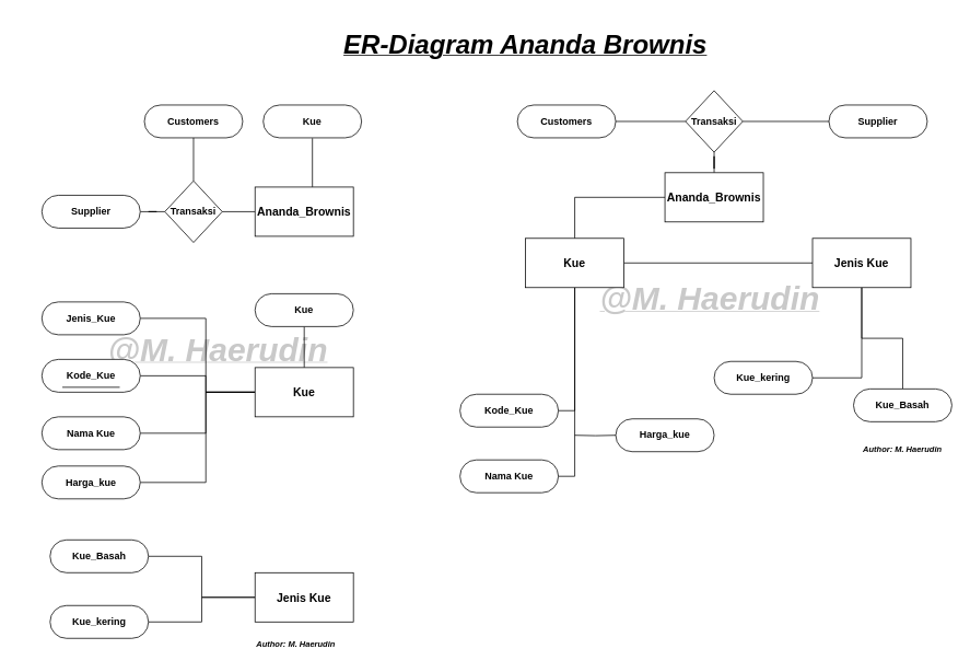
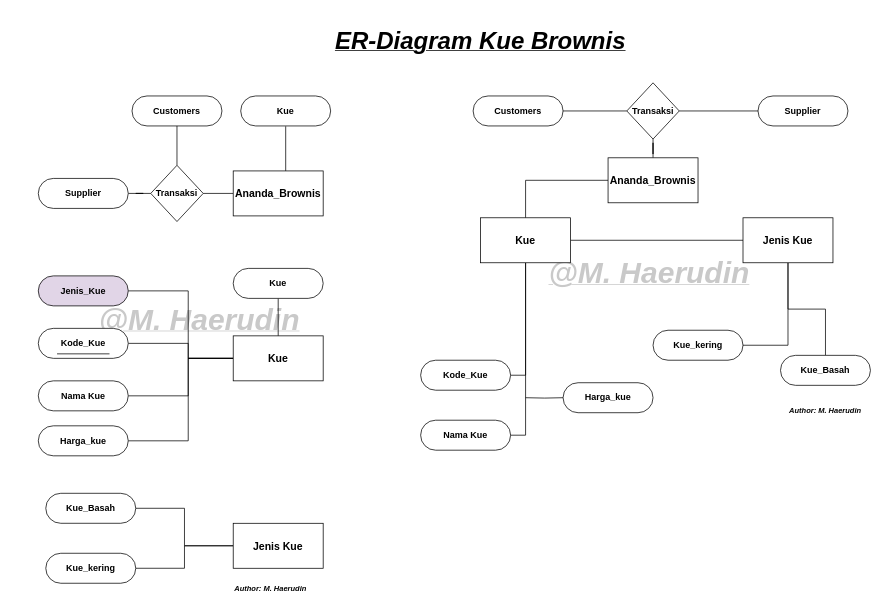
  <mxCell id="0" />
  <mxCell id="1" parent="0" />
  <mxCell id="2" value="&lt;b&gt;&lt;i&gt;&lt;u&gt;&lt;font style=&quot;font-size: 40px&quot;&gt;@M. Haerudin&lt;/font&gt;&lt;/u&gt;&lt;/i&gt;&lt;/b&gt;" style="text;html=1;strokeColor=none;fillColor=none;align=center;verticalAlign=middle;whiteSpace=wrap;rounded=0;fontColor=#C9C9C9;" vertex="1" parent="1"><mxGeometry x="620" y="327.5" width="490" height="70" as="geometry" /></mxCell>
  <mxCell id="3" value="&lt;b&gt;&lt;i&gt;&lt;u&gt;&lt;font style=&quot;font-size: 40px&quot;&gt;@M. Haerudin&lt;/font&gt;&lt;/u&gt;&lt;/i&gt;&lt;/b&gt;" style="text;html=1;strokeColor=none;fillColor=none;align=center;verticalAlign=middle;whiteSpace=wrap;rounded=0;fontColor=#C9C9C9;" vertex="1" parent="1"><mxGeometry x="20" y="390" width="490" height="70" as="geometry" /></mxCell>
  <mxCell id="4" value="" style="edgeStyle=orthogonalEdgeStyle;rounded=0;orthogonalLoop=1;jettySize=auto;html=1;endArrow=none;endFill=0;" edge="1" parent="1" source="6" target="11"><mxGeometry relative="1" as="geometry" /></mxCell>
  <mxCell id="5" value="" style="edgeStyle=orthogonalEdgeStyle;rounded=0;orthogonalLoop=1;jettySize=auto;html=1;endArrow=none;endFill=0;" edge="1" parent="1" source="6" target="7"><mxGeometry relative="1" as="geometry"><Array as="points"><mxPoint x="380" y="168" /><mxPoint x="380" y="168" /></Array></mxGeometry></mxCell>
  <mxCell id="6" value="&lt;b&gt;&lt;font style=&quot;font-size: 14px&quot;&gt;Ananda_Brownis&lt;/font&gt;&lt;/b&gt;" style="rounded=0;whiteSpace=wrap;html=1;" vertex="1" parent="1"><mxGeometry x="310" y="227.5" width="120" height="60" as="geometry" /></mxCell>
  <mxCell id="7" value="&lt;b&gt;Kue&lt;/b&gt;" style="rounded=1;whiteSpace=wrap;html=1;arcSize=50;" vertex="1" parent="1"><mxGeometry x="320" y="127.5" width="120" height="40" as="geometry" /></mxCell>
  <mxCell id="8" value="&lt;b&gt;Customers&lt;/b&gt;" style="rounded=1;whiteSpace=wrap;html=1;arcSize=50;" vertex="1" parent="1"><mxGeometry x="175" y="127.5" width="120" height="40" as="geometry" /></mxCell>
  <mxCell id="9" value="" style="edgeStyle=orthogonalEdgeStyle;rounded=0;orthogonalLoop=1;jettySize=auto;html=1;endArrow=none;endFill=0;" edge="1" parent="1" source="11" target="8"><mxGeometry relative="1" as="geometry" /></mxCell>
  <mxCell id="10" value="" style="edgeStyle=orthogonalEdgeStyle;rounded=0;orthogonalLoop=1;jettySize=auto;html=1;endArrow=none;endFill=0;" edge="1" parent="1" source="11" target="12"><mxGeometry relative="1" as="geometry" /></mxCell>
  <mxCell id="11" value="&lt;b&gt;Transaksi&lt;/b&gt;" style="rhombus;whiteSpace=wrap;html=1;" vertex="1" parent="1"><mxGeometry x="200" y="220" width="70" height="75" as="geometry" /></mxCell>
  <mxCell id="12" value="&lt;b&gt;Supplier&lt;/b&gt;" style="rounded=1;whiteSpace=wrap;html=1;arcSize=50;" vertex="1" parent="1"><mxGeometry x="50" y="237.5" width="120" height="40" as="geometry" /></mxCell>
  <mxCell id="13" style="edgeStyle=orthogonalEdgeStyle;rounded=0;orthogonalLoop=1;jettySize=auto;html=1;entryX=1;entryY=0.5;entryDx=0;entryDy=0;endArrow=none;endFill=0;" edge="1" parent="1" source="18" target="20"><mxGeometry relative="1" as="geometry"><Array as="points"><mxPoint x="250" y="477.5" /><mxPoint x="250" y="387.5" /></Array></mxGeometry></mxCell>
  <mxCell id="14" style="edgeStyle=orthogonalEdgeStyle;rounded=0;orthogonalLoop=1;jettySize=auto;html=1;entryX=1;entryY=0.5;entryDx=0;entryDy=0;endArrow=none;endFill=0;" edge="1" parent="1" source="18" target="23"><mxGeometry relative="1" as="geometry"><Array as="points"><mxPoint x="250" y="477.5" /><mxPoint x="250" y="457.5" /></Array></mxGeometry></mxCell>
  <mxCell id="15" style="edgeStyle=orthogonalEdgeStyle;rounded=0;orthogonalLoop=1;jettySize=auto;html=1;entryX=1;entryY=0.5;entryDx=0;entryDy=0;endArrow=none;endFill=0;" edge="1" parent="1" source="18" target="21"><mxGeometry relative="1" as="geometry"><Array as="points"><mxPoint x="250" y="477.5" /><mxPoint x="250" y="527.5" /></Array></mxGeometry></mxCell>
  <mxCell id="16" value="" style="edgeStyle=orthogonalEdgeStyle;rounded=0;orthogonalLoop=1;jettySize=auto;html=1;endArrow=none;endFill=0;" edge="1" parent="1" source="18" target="19"><mxGeometry relative="1" as="geometry" /></mxCell>
  <mxCell id="17" style="edgeStyle=orthogonalEdgeStyle;rounded=0;orthogonalLoop=1;jettySize=auto;html=1;entryX=1;entryY=0.5;entryDx=0;entryDy=0;endArrow=none;endFill=0;" edge="1" parent="1" source="18" target="48"><mxGeometry relative="1" as="geometry"><Array as="points"><mxPoint x="250" y="477.5" /><mxPoint x="250" y="587.5" /></Array></mxGeometry></mxCell>
  <mxCell id="18" value="&lt;b&gt;&lt;font style=&quot;font-size: 14px&quot;&gt;Kue&lt;/font&gt;&lt;/b&gt;" style="rounded=0;whiteSpace=wrap;html=1;" vertex="1" parent="1"><mxGeometry x="310" y="447.5" width="120" height="60" as="geometry" /></mxCell>
  <mxCell id="19" value="&lt;b&gt;Kue&lt;/b&gt;" style="rounded=1;whiteSpace=wrap;html=1;arcSize=50;" vertex="1" parent="1"><mxGeometry x="310" y="357.5" width="120" height="40" as="geometry" /></mxCell>
- <mxCell id="20" value="&lt;b&gt;Jenis_Kue&lt;/b&gt;" style="rounded=1;whiteSpace=wrap;html=1;arcSize=50;" vertex="1" parent="1"><mxGeometry x="50" y="367.5" width="120" height="40" as="geometry" /></mxCell>
+ <mxCell id="20" value="&lt;b&gt;Jenis_Kue&lt;/b&gt;" style="rounded=1;whiteSpace=wrap;html=1;arcSize=50;fillColor=#e1d5e7;" vertex="1" parent="1"><mxGeometry x="50" y="367.5" width="120" height="40" as="geometry" /></mxCell>
  <mxCell id="21" value="&lt;b&gt;Nama Kue&lt;/b&gt;" style="rounded=1;whiteSpace=wrap;html=1;arcSize=50;" vertex="1" parent="1"><mxGeometry x="50" y="507.5" width="120" height="40" as="geometry" /></mxCell>
  <mxCell id="22" value="" style="group" vertex="1" connectable="0" parent="1"><mxGeometry x="50" y="437.5" width="120" height="40" as="geometry" /></mxCell>
  <mxCell id="23" value="&lt;b&gt;Kode_Kue&lt;/b&gt;" style="rounded=1;whiteSpace=wrap;html=1;arcSize=50;" vertex="1" parent="22"><mxGeometry width="120" height="40" as="geometry" /></mxCell>
  <mxCell id="24" value="" style="endArrow=none;html=1;" edge="1" parent="22"><mxGeometry width="50" height="50" relative="1" as="geometry"><mxPoint x="25" y="34" as="sourcePoint" /><mxPoint x="95" y="34" as="targetPoint" /></mxGeometry></mxCell>
  <mxCell id="25" style="edgeStyle=orthogonalEdgeStyle;rounded=0;orthogonalLoop=1;jettySize=auto;html=1;entryX=1;entryY=0.5;entryDx=0;entryDy=0;endArrow=none;endFill=0;" edge="1" parent="1" source="27" target="28"><mxGeometry relative="1" as="geometry" /></mxCell>
  <mxCell id="26" style="edgeStyle=orthogonalEdgeStyle;rounded=0;orthogonalLoop=1;jettySize=auto;html=1;entryX=1;entryY=0.5;entryDx=0;entryDy=0;endArrow=none;endFill=0;" edge="1" parent="1" source="27" target="29"><mxGeometry relative="1" as="geometry" /></mxCell>
  <mxCell id="27" value="&lt;b&gt;&lt;font style=&quot;font-size: 14px&quot;&gt;Jenis Kue&lt;/font&gt;&lt;/b&gt;" style="rounded=0;whiteSpace=wrap;html=1;" vertex="1" parent="1"><mxGeometry x="310" y="697.5" width="120" height="60" as="geometry" /></mxCell>
  <mxCell id="28" value="&lt;b&gt;Kue_Basah&lt;/b&gt;" style="rounded=1;whiteSpace=wrap;html=1;arcSize=50;" vertex="1" parent="1"><mxGeometry x="60" y="657.5" width="120" height="40" as="geometry" /></mxCell>
  <mxCell id="29" value="&lt;b&gt;Kue_kering&lt;/b&gt;" style="rounded=1;whiteSpace=wrap;html=1;arcSize=50;" vertex="1" parent="1"><mxGeometry x="60" y="737.5" width="120" height="40" as="geometry" /></mxCell>
  <mxCell id="30" value="" style="edgeStyle=orthogonalEdgeStyle;rounded=0;orthogonalLoop=1;jettySize=auto;html=1;endArrow=none;endFill=0;" edge="1" parent="1" source="32" target="35"><mxGeometry relative="1" as="geometry" /></mxCell>
  <mxCell id="31" style="edgeStyle=orthogonalEdgeStyle;rounded=0;orthogonalLoop=1;jettySize=auto;html=1;entryX=0.5;entryY=0;entryDx=0;entryDy=0;endArrow=none;endFill=0;" edge="1" parent="1" source="32" target="42"><mxGeometry relative="1" as="geometry" /></mxCell>
  <mxCell id="32" value="&lt;b&gt;&lt;font style=&quot;font-size: 14px&quot;&gt;Ananda_Brownis&lt;/font&gt;&lt;/b&gt;" style="rounded=0;whiteSpace=wrap;html=1;" vertex="1" parent="1"><mxGeometry x="810" y="210" width="120" height="60" as="geometry" /></mxCell>
  <mxCell id="33" value="" style="edgeStyle=orthogonalEdgeStyle;rounded=0;orthogonalLoop=1;jettySize=auto;html=1;endArrow=none;endFill=0;" edge="1" parent="1" source="35" target="37"><mxGeometry relative="1" as="geometry" /></mxCell>
  <mxCell id="34" value="" style="edgeStyle=orthogonalEdgeStyle;rounded=0;orthogonalLoop=1;jettySize=auto;html=1;endArrow=none;endFill=0;" edge="1" parent="1" source="35" target="36"><mxGeometry relative="1" as="geometry" /></mxCell>
  <mxCell id="35" value="&lt;b&gt;Transaksi&lt;/b&gt;" style="rhombus;whiteSpace=wrap;html=1;" vertex="1" parent="1"><mxGeometry x="835" y="110" width="70" height="75" as="geometry" /></mxCell>
  <mxCell id="36" value="&lt;b&gt;Customers&lt;/b&gt;" style="rounded=1;whiteSpace=wrap;html=1;arcSize=50;" vertex="1" parent="1"><mxGeometry x="630" y="127.5" width="120" height="40" as="geometry" /></mxCell>
  <mxCell id="37" value="&lt;b&gt;Supplier&lt;/b&gt;" style="rounded=1;whiteSpace=wrap;html=1;arcSize=50;" vertex="1" parent="1"><mxGeometry x="1010" y="127.5" width="120" height="40" as="geometry" /></mxCell>
  <mxCell id="38" style="edgeStyle=orthogonalEdgeStyle;rounded=0;orthogonalLoop=1;jettySize=auto;html=1;entryX=0;entryY=0.5;entryDx=0;entryDy=0;endArrow=none;endFill=0;" edge="1" parent="1" source="42" target="45"><mxGeometry relative="1" as="geometry" /></mxCell>
  <mxCell id="39" style="edgeStyle=orthogonalEdgeStyle;rounded=0;orthogonalLoop=1;jettySize=auto;html=1;entryX=1;entryY=0.5;entryDx=0;entryDy=0;endArrow=none;endFill=0;" edge="1" parent="1" source="42" target="51"><mxGeometry relative="1" as="geometry" /></mxCell>
  <mxCell id="40" style="edgeStyle=orthogonalEdgeStyle;rounded=0;orthogonalLoop=1;jettySize=auto;html=1;entryX=1;entryY=0.5;entryDx=0;entryDy=0;endArrow=none;endFill=0;" edge="1" parent="1" source="42" target="49"><mxGeometry relative="1" as="geometry" /></mxCell>
  <mxCell id="41" style="edgeStyle=orthogonalEdgeStyle;rounded=0;orthogonalLoop=1;jettySize=auto;html=1;entryX=0;entryY=0.5;entryDx=0;entryDy=0;endArrow=none;endFill=0;" edge="1" parent="1" target="50"><mxGeometry relative="1" as="geometry"><mxPoint x="700" y="530" as="sourcePoint" /></mxGeometry></mxCell>
  <mxCell id="42" value="&lt;b&gt;&lt;font style=&quot;font-size: 14px&quot;&gt;Kue&lt;/font&gt;&lt;/b&gt;" style="rounded=0;whiteSpace=wrap;html=1;" vertex="1" parent="1"><mxGeometry x="640" y="290" width="120" height="60" as="geometry" /></mxCell>
  <mxCell id="43" style="edgeStyle=orthogonalEdgeStyle;rounded=0;orthogonalLoop=1;jettySize=auto;html=1;entryX=1;entryY=0.5;entryDx=0;entryDy=0;endArrow=none;endFill=0;" edge="1" parent="1" source="45" target="47"><mxGeometry relative="1" as="geometry" /></mxCell>
  <mxCell id="44" style="edgeStyle=orthogonalEdgeStyle;rounded=0;orthogonalLoop=1;jettySize=auto;html=1;entryX=0.5;entryY=0;entryDx=0;entryDy=0;endArrow=none;endFill=0;" edge="1" parent="1" source="45" target="46"><mxGeometry relative="1" as="geometry" /></mxCell>
  <mxCell id="45" value="&lt;b&gt;&lt;font style=&quot;font-size: 14px&quot;&gt;Jenis Kue&lt;/font&gt;&lt;/b&gt;" style="rounded=0;whiteSpace=wrap;html=1;" vertex="1" parent="1"><mxGeometry x="990" y="290" width="120" height="60" as="geometry" /></mxCell>
  <mxCell id="46" value="&lt;b&gt;Kue_Basah&lt;/b&gt;" style="rounded=1;whiteSpace=wrap;html=1;arcSize=50;" vertex="1" parent="1"><mxGeometry x="1040" y="473.5" width="120" height="40" as="geometry" /></mxCell>
  <mxCell id="47" value="&lt;b&gt;Kue_kering&lt;/b&gt;" style="rounded=1;whiteSpace=wrap;html=1;arcSize=50;" vertex="1" parent="1"><mxGeometry x="870" y="440" width="120" height="40" as="geometry" /></mxCell>
  <mxCell id="48" value="&lt;b&gt;Harga_kue&lt;/b&gt;" style="rounded=1;whiteSpace=wrap;html=1;arcSize=50;" vertex="1" parent="1"><mxGeometry x="50" y="567.5" width="120" height="40" as="geometry" /></mxCell>
  <mxCell id="49" value="&lt;b&gt;Nama Kue&lt;/b&gt;" style="rounded=1;whiteSpace=wrap;html=1;arcSize=50;" vertex="1" parent="1"><mxGeometry x="560" y="560" width="120" height="40" as="geometry" /></mxCell>
  <mxCell id="50" value="&lt;b&gt;Harga_kue&lt;/b&gt;" style="rounded=1;whiteSpace=wrap;html=1;arcSize=50;" vertex="1" parent="1"><mxGeometry x="750" y="510" width="120" height="40" as="geometry" /></mxCell>
  <mxCell id="51" value="&lt;b&gt;Kode_Kue&lt;/b&gt;" style="rounded=1;whiteSpace=wrap;html=1;arcSize=50;" vertex="1" parent="1"><mxGeometry x="560" y="480" width="120" height="40" as="geometry" /></mxCell>
- <mxCell id="52" value="&lt;b&gt;&lt;i&gt;&lt;u&gt;&lt;font style=&quot;font-size: 32px&quot;&gt;ER-Diagram Ananda Brownis&lt;/font&gt;&lt;/u&gt;&lt;/i&gt;&lt;/b&gt;" style="text;html=1;strokeColor=none;fillColor=none;align=center;verticalAlign=middle;whiteSpace=wrap;rounded=0;" vertex="1" parent="1"><mxGeometry x="360" y="20" width="560" height="70" as="geometry" /></mxCell>
+ <mxCell id="52" value="&lt;b&gt;&lt;i&gt;&lt;u&gt;&lt;font style=&quot;font-size: 32px&quot;&gt;ER-Diagram Kue Brownis&lt;/font&gt;&lt;/u&gt;&lt;/i&gt;&lt;/b&gt;" style="text;html=1;strokeColor=none;fillColor=none;align=center;verticalAlign=middle;whiteSpace=wrap;rounded=0;" vertex="1" parent="1"><mxGeometry x="360" y="20" width="560" height="70" as="geometry" /></mxCell>
  <mxCell id="53" value="&lt;b style=&quot;font-size: 10px&quot;&gt;&lt;i style=&quot;font-size: 10px&quot;&gt;&lt;span style=&quot;font-size: 10px&quot;&gt;&lt;font style=&quot;font-size: 10px&quot;&gt;Author: M. Haerudin&lt;/font&gt;&lt;/span&gt;&lt;/i&gt;&lt;/b&gt;" style="text;html=1;strokeColor=none;fillColor=none;align=center;verticalAlign=middle;whiteSpace=wrap;rounded=0;fontSize=10;fontColor=#050505;" vertex="1" parent="1"><mxGeometry x="310" y="770" width="100" height="27" as="geometry" /></mxCell>
  <mxCell id="54" value="&lt;b style=&quot;font-size: 10px&quot;&gt;&lt;i style=&quot;font-size: 10px&quot;&gt;&lt;span style=&quot;font-size: 10px&quot;&gt;&lt;font style=&quot;font-size: 10px&quot;&gt;Author: M. Haerudin&lt;/font&gt;&lt;/span&gt;&lt;/i&gt;&lt;/b&gt;" style="text;html=1;strokeColor=none;fillColor=none;align=center;verticalAlign=middle;whiteSpace=wrap;rounded=0;fontSize=10;fontColor=#050505;" vertex="1" parent="1"><mxGeometry x="1050" y="533" width="100" height="27" as="geometry" /></mxCell>
